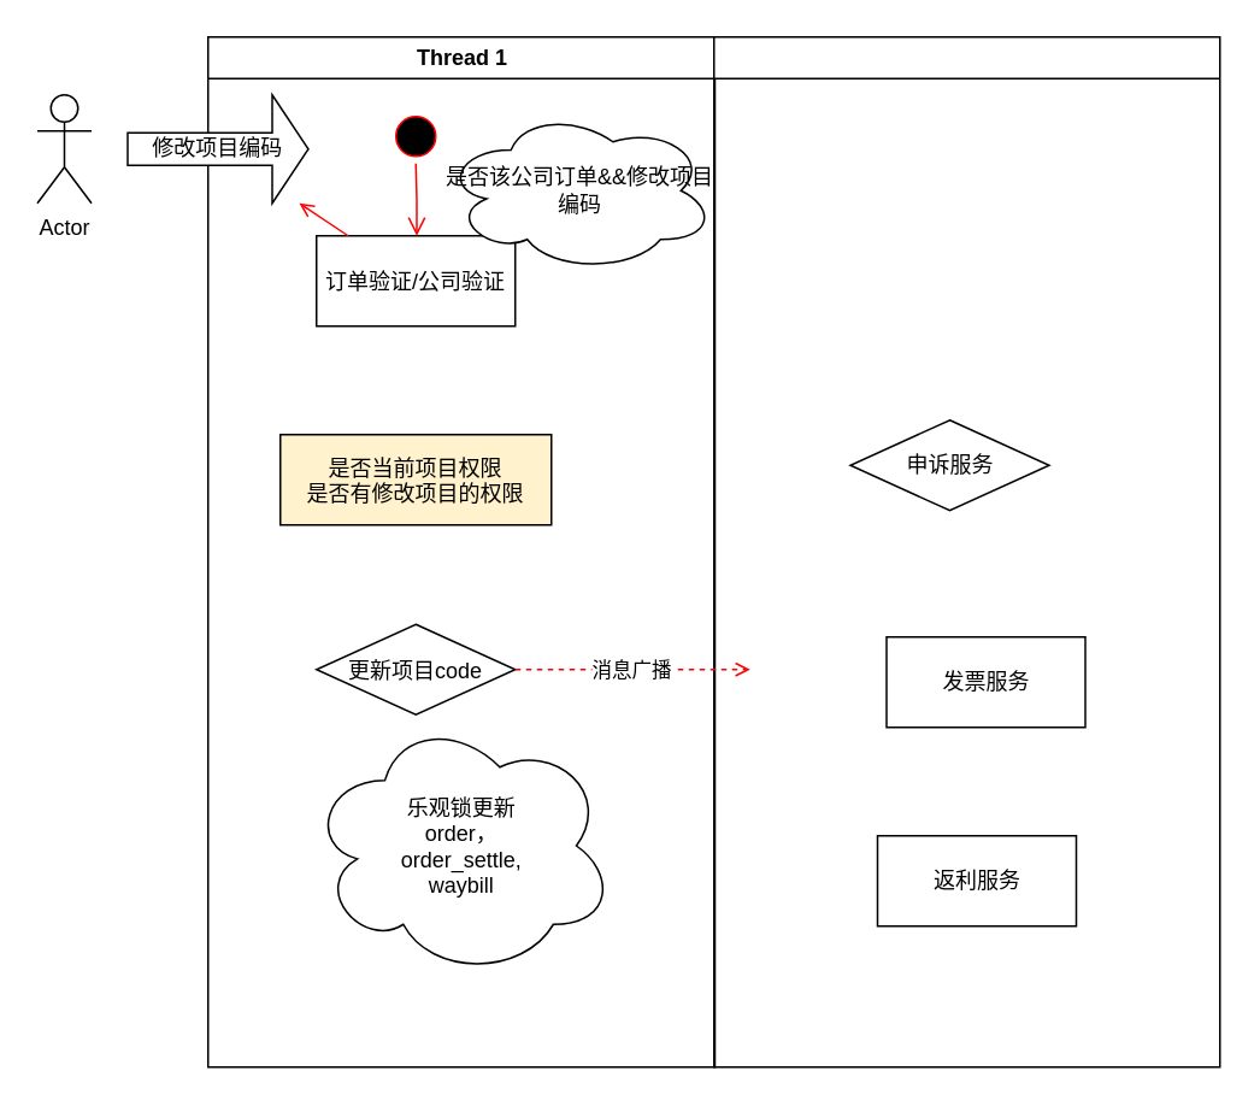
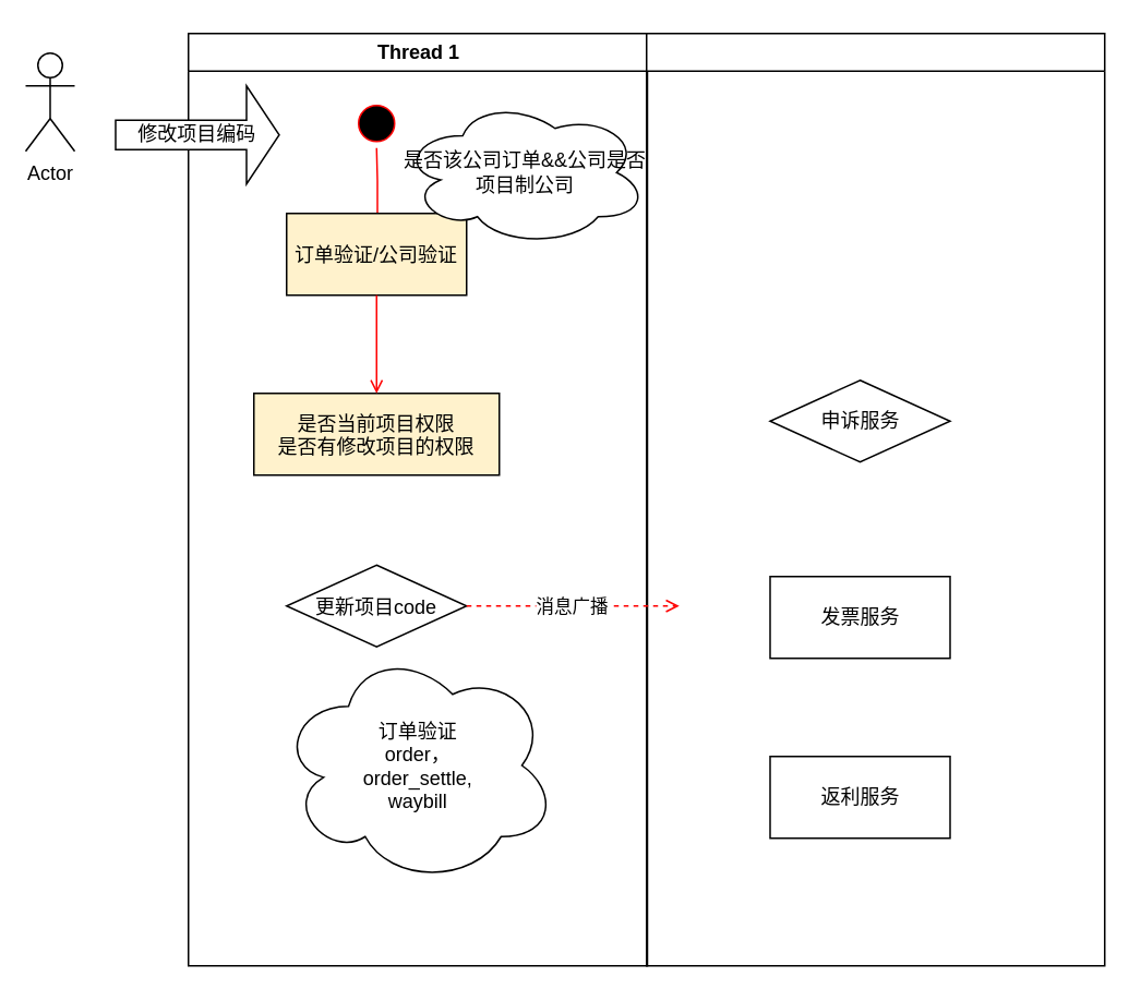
  <mxCell id="0" />
  <mxCell id="1" parent="0" />
  <mxCell id="2" value="Thread 1" style="swimlane;whiteSpace=wrap" parent="1" vertex="1"><mxGeometry x="114.5" y="20" width="280.5" height="570" as="geometry" /></mxCell>
  <mxCell id="3" value="丁" style="ellipse;shape=startState;fillColor=#000000;strokeColor=#ff0000;" parent="2" vertex="1"><mxGeometry x="100" y="40" width="30" height="30" as="geometry" /></mxCell>
- <mxCell id="4" value="" style="edgeStyle=elbowEdgeStyle;elbow=horizontal;verticalAlign=bottom;endArrow=open;endSize=8;strokeColor=#FF0000;endFill=1;rounded=0" parent="2" source="3" target="5" edge="1"><mxGeometry x="100" y="40" as="geometry"><mxPoint x="115" y="110" as="targetPoint" /></mxGeometry></mxCell>
- <mxCell id="5" value="订单验证/公司验证" style="" parent="2" vertex="1"><mxGeometry x="60" y="110" width="110" height="50" as="geometry" /></mxCell>
+ <mxCell id="4" value="" style="edgeStyle=elbowEdgeStyle;elbow=horizontal;verticalAlign=bottom;endArrow=none;endSize=8;strokeColor=#FF0000;endFill=1;rounded=0;" parent="2" source="3" target="5" edge="1"><mxGeometry x="100" y="40" as="geometry"><mxPoint x="115" y="110" as="targetPoint" /></mxGeometry></mxCell>
+ <mxCell id="5" value="订单验证/公司验证" style="fillColor=#fff2cc;" parent="2" vertex="1"><mxGeometry x="60" y="110" width="110" height="50" as="geometry" /></mxCell>
  <mxCell id="6" value="是否当前项目权限&#10;是否有修改项目的权限" style="fillColor=#fff2cc;" parent="2" vertex="1"><mxGeometry x="40" y="220" width="150" height="50" as="geometry" /></mxCell>
- <mxCell id="7" value="" style="endArrow=open;strokeColor=#FF0000;endFill=1;rounded=0;" parent="2" source="5" target="17" edge="1"><mxGeometry relative="1" as="geometry" /></mxCell>
+ <mxCell id="7" value="" style="endArrow=open;strokeColor=#FF0000;endFill=1;rounded=0" parent="2" source="5" target="6" edge="1"><mxGeometry relative="1" as="geometry" /></mxCell>
  <mxCell id="8" value="更新项目code" style="rhombus;" parent="2" vertex="1"><mxGeometry x="60" y="325" width="110" height="50" as="geometry" /></mxCell>
- <mxCell id="9" value="是否该公司订单&amp;amp;&amp;amp;修改项目编码" style="ellipse;shape=cloud;whiteSpace=wrap;html=1;" vertex="1" parent="2"><mxGeometry x="130" y="40" width="150.5" height="90" as="geometry" /></mxCell>
- <mxCell id="10" value="乐观锁更新&lt;br&gt;order，&lt;br&gt;order_settle,&lt;br&gt;waybill" style="ellipse;shape=cloud;whiteSpace=wrap;html=1;" vertex="1" parent="2"><mxGeometry x="55.5" y="375" width="169.5" height="145" as="geometry" /></mxCell>
+ <mxCell id="9" value="是否该公司订单&amp;amp;&amp;amp;公司是否项目制公司" style="ellipse;shape=cloud;whiteSpace=wrap;html=1;" vertex="1" parent="2"><mxGeometry x="130" y="40" width="150.5" height="90" as="geometry" /></mxCell>
+ <mxCell id="10" value="订单验证&lt;br&gt;order，&lt;br&gt;order_settle,&lt;br&gt;waybill" style="ellipse;shape=cloud;whiteSpace=wrap;html=1;" vertex="1" parent="2"><mxGeometry x="55.5" y="375" width="169.5" height="145" as="geometry" /></mxCell>
  <mxCell id="11" value="" style="swimlane;whiteSpace=wrap" parent="1" vertex="1"><mxGeometry x="394.5" y="20" width="280" height="570" as="geometry" /></mxCell>
  <mxCell id="12" value="申诉服务" style="rhombus;html=1;" vertex="1" parent="11"><mxGeometry x="75.5" y="212" width="110" height="50" as="geometry" /></mxCell>
- <mxCell id="13" value="发票服务" style="html=1;" vertex="1" parent="11"><mxGeometry x="95.5" y="332" width="110" height="50" as="geometry" /></mxCell>
- <mxCell id="14" value="返利服务" style="html=1;" vertex="1" parent="11"><mxGeometry x="90.5" y="442" width="110" height="50" as="geometry" /></mxCell>
+ <mxCell id="13" value="发票服务" style="html=1;" vertex="1" parent="11"><mxGeometry x="75.5" y="332" width="110" height="50" as="geometry" /></mxCell>
+ <mxCell id="14" value="返利服务" style="html=1;" vertex="1" parent="11"><mxGeometry x="75.5" y="442" width="110" height="50" as="geometry" /></mxCell>
  <mxCell id="15" value="消息广播" style="endArrow=open;strokeColor=#FF0000;endFill=1;rounded=0;dashed=1;" parent="1" source="8" edge="1"><mxGeometry relative="1" as="geometry"><mxPoint x="414.5" y="370" as="targetPoint" /></mxGeometry></mxCell>
- <mxCell id="16" value="Actor" style="shape=umlActor;verticalLabelPosition=bottom;labelBackgroundColor=#ffffff;verticalAlign=top;html=1;" vertex="1" parent="1"><mxGeometry x="20" y="52" width="30" height="60" as="geometry" /></mxCell>
+ <mxCell id="16" value="Actor" style="shape=umlActor;verticalLabelPosition=bottom;labelBackgroundColor=#ffffff;verticalAlign=top;html=1;" vertex="1" parent="1"><mxGeometry x="15" y="32" width="30" height="60" as="geometry" /></mxCell>
  <mxCell id="17" value="修改项目编码" style="shape=singleArrow;whiteSpace=wrap;html=1;" vertex="1" parent="1"><mxGeometry x="70" y="52" width="100" height="60" as="geometry" /></mxCell>
